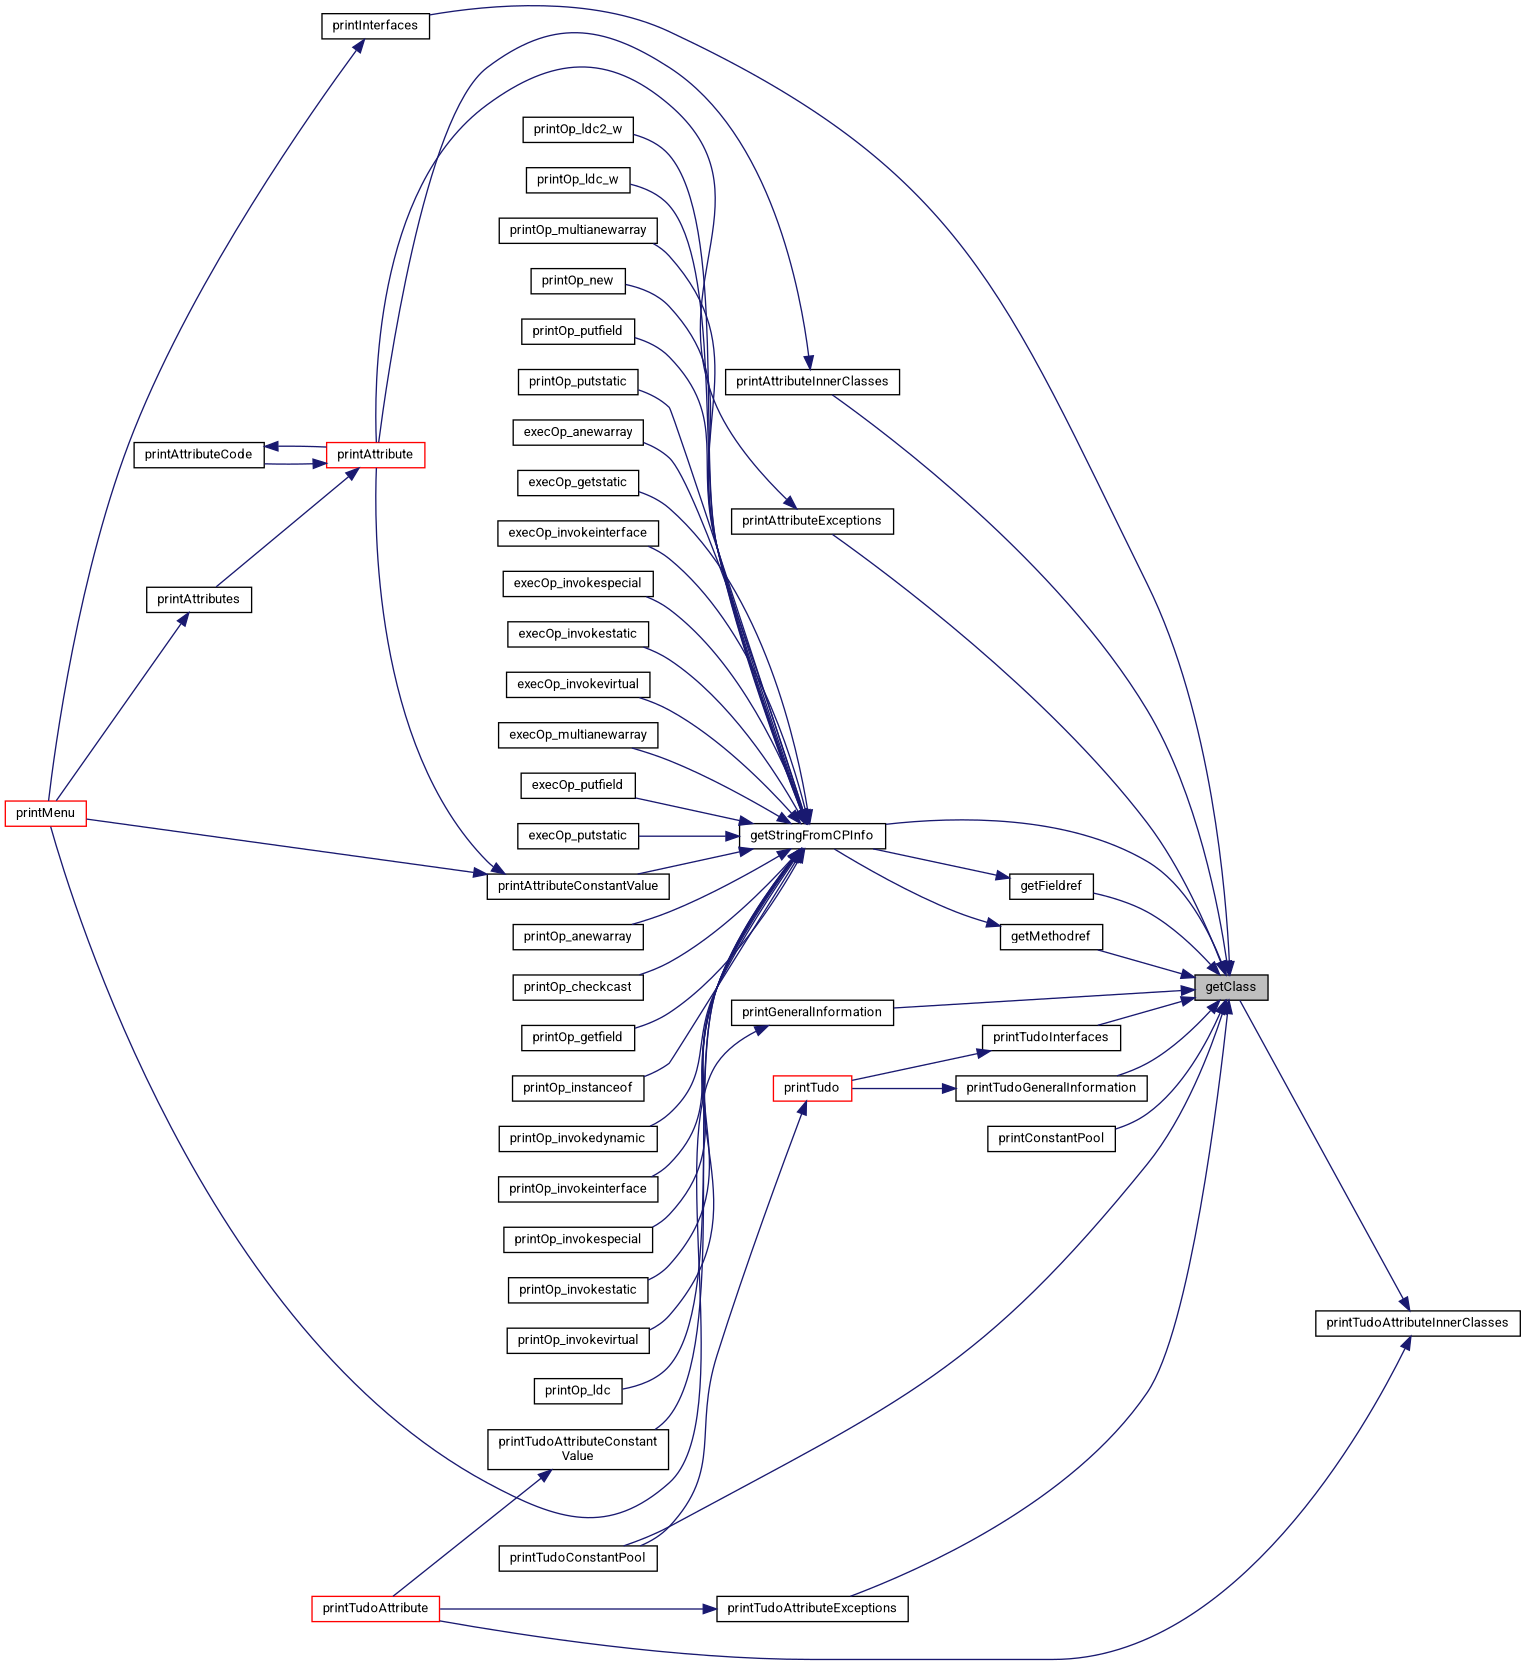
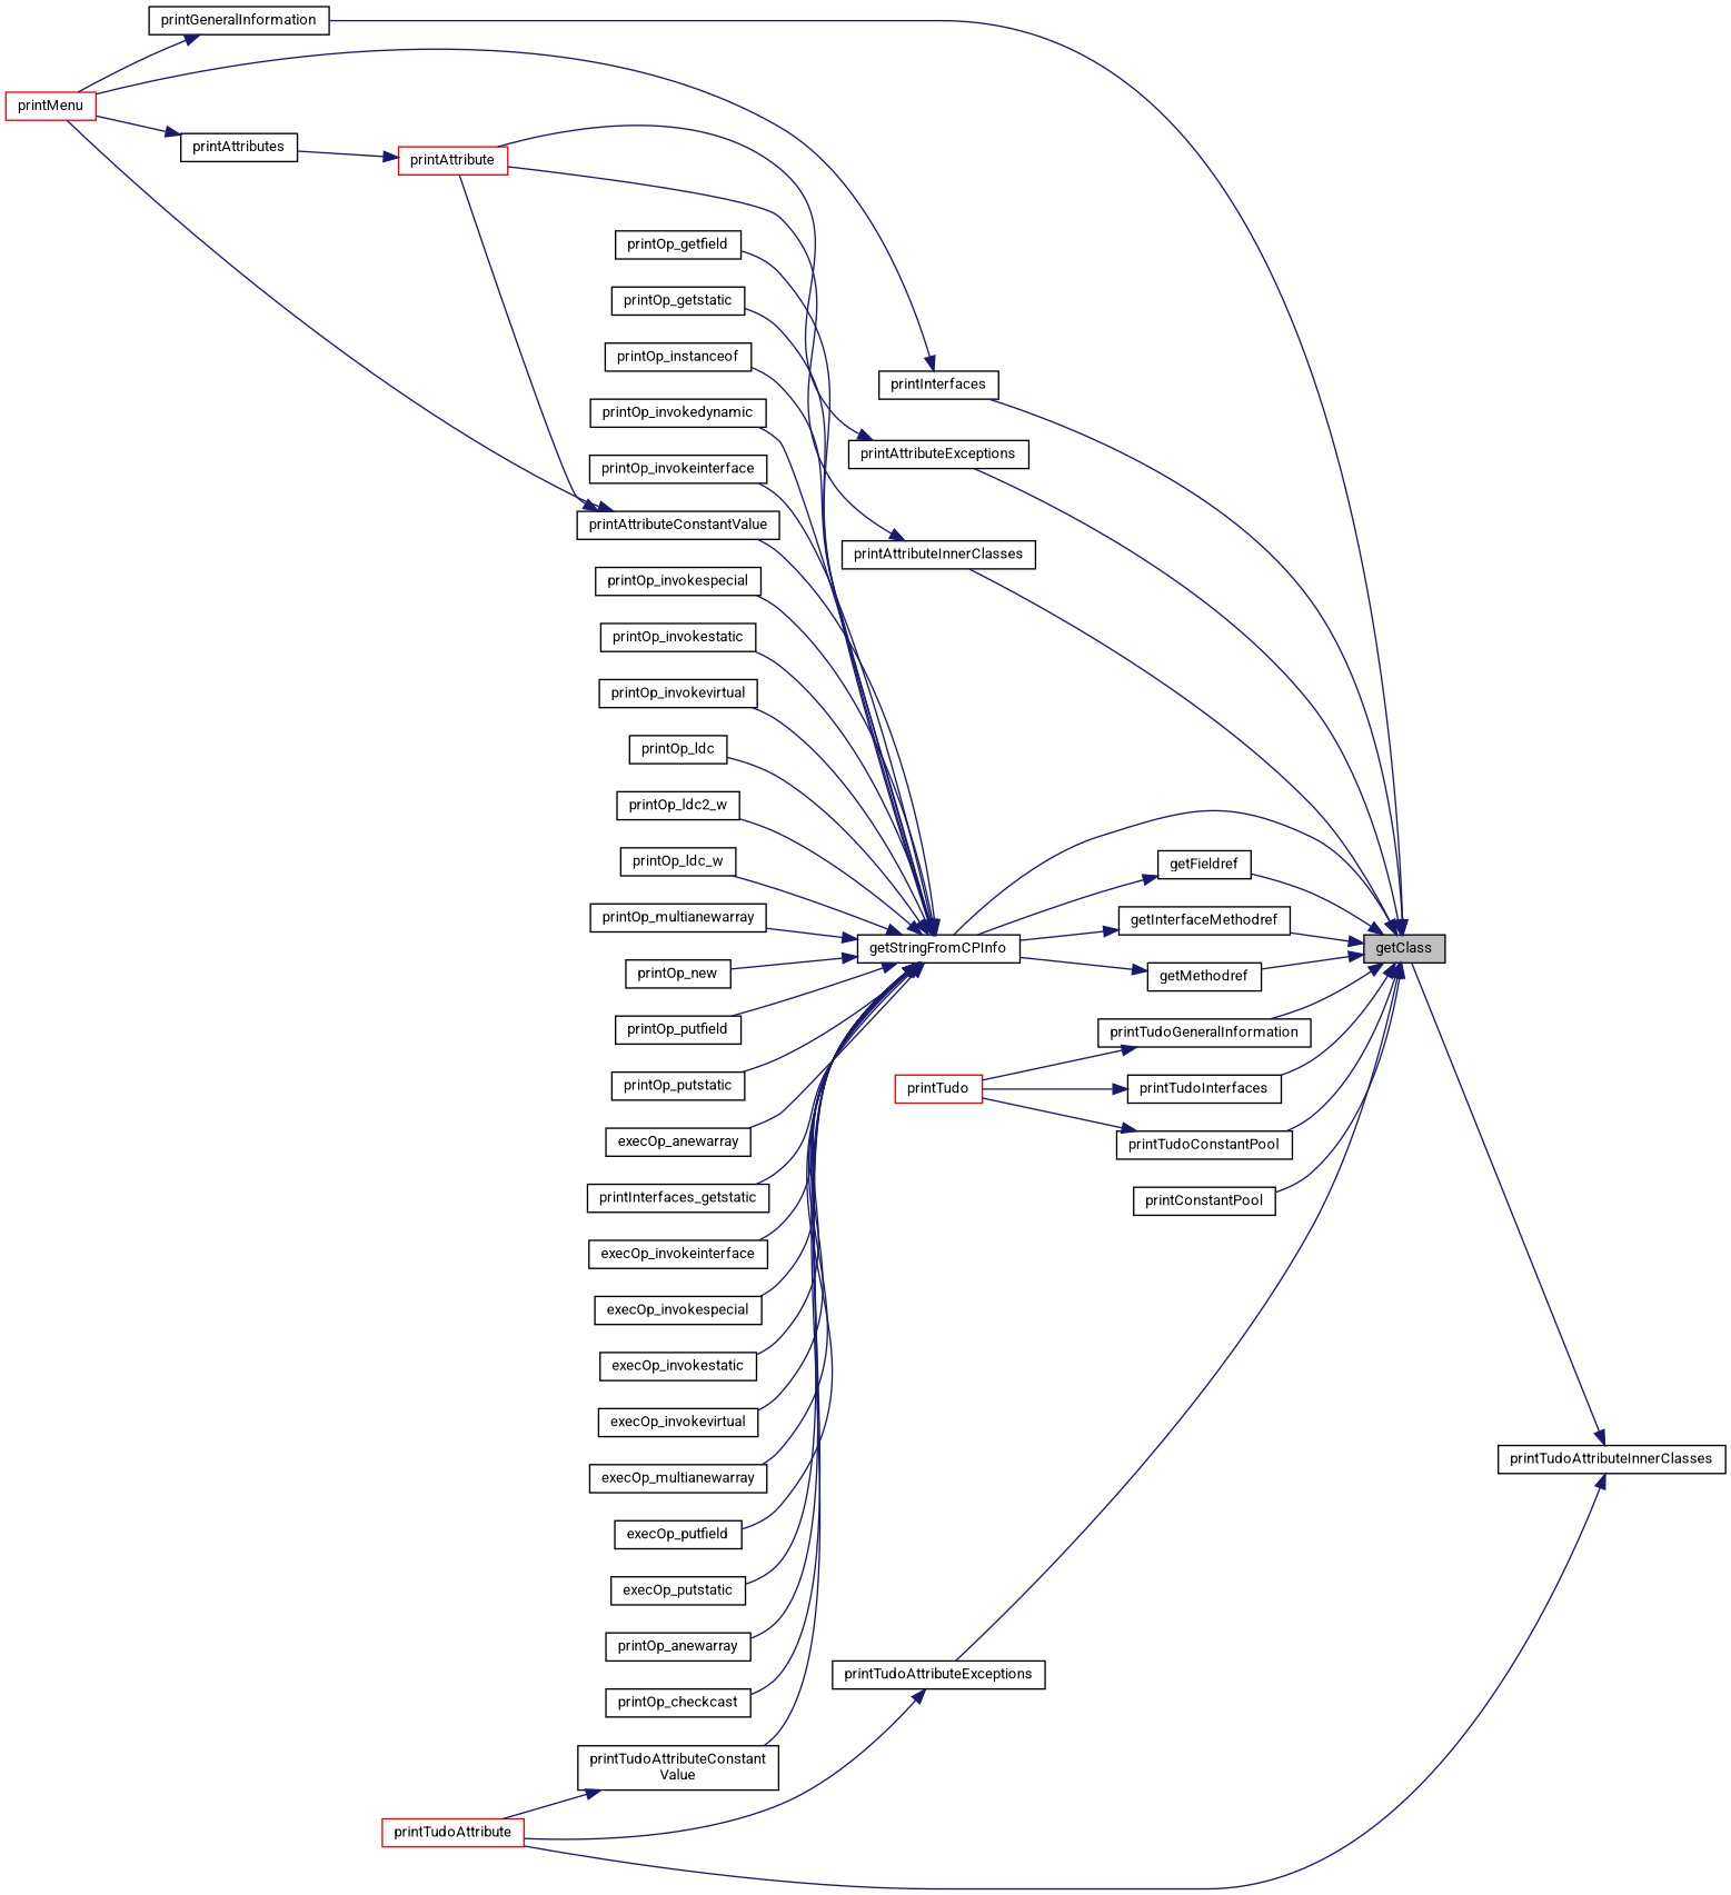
  digraph {
    fontname=Roboto
    rankdir=RL
    node [color=black fillcolor=white fontname=Roboto fontsize=10 shape=record style=filled]
    edge [color=midnightblue dir=back fontname=Roboto fontsize=10 labelfontname=Helvetica labelfontsize=10 style=solid]
    n1 [fillcolor=grey75 fontcolor=black height=0.2 label=getClass width=0.4]
    n2 [height=0.2 label=getFieldref width=0.4]
    n3 [height=0.2 label=getStringFromCPInfo width=0.4]
+   n4 [height=0.2 label=getInterfaceMethodref width=0.4]
    n5 [height=0.2 label=getMethodref width=0.4]
    n6 [height=0.2 label=printAttributeExceptions width=0.4]
    n7 [height=0.2 label=printAttributeInnerClasses width=0.4]
    n8 [height=0.2 label=printConstantPool width=0.4]
    n9 [height=0.2 label=printGeneralInformation width=0.4]
    n10 [height=0.2 label=printInterfaces width=0.4]
    n11 [height=0.2 label=printTudoAttributeExceptions width=0.4]
    n12 [height=0.2 label=printTudoConstantPool width=0.4]
    n13 [height=0.2 label=printTudoGeneralInformation width=0.4]
    n14 [height=0.2 label=printTudoInterfaces width=0.4]
    n15 [height=0.2 label=execOp_anewarray width=0.4]
-   n16 [height=0.2 label=execOp_getstatic width=0.4]
+   n16 [height=0.2 label=printInterfaces_getstatic width=0.4]
    n17 [height=0.2 label=execOp_invokeinterface width=0.4]
    n18 [height=0.2 label=execOp_invokespecial width=0.4]
    n19 [height=0.2 label=execOp_invokestatic width=0.4]
    n20 [height=0.2 label=execOp_invokevirtual width=0.4]
    n21 [height=0.2 label=execOp_multianewarray width=0.4]
    n22 [height=0.2 label=execOp_putfield width=0.4]
    n23 [height=0.2 label=execOp_putstatic width=0.4]
    n24 [height=0.2 label=printAttributeConstantValue width=0.4]
    n25 [height=0.2 label=printOp_anewarray width=0.4]
    n26 [height=0.2 label=printOp_checkcast width=0.4]
    n27 [height=0.2 label=printOp_getfield width=0.4]
+   n28 [height=0.2 label=printOp_getstatic width=0.4]
    n29 [height=0.2 label=printOp_instanceof width=0.4]
    n30 [height=0.2 label=printOp_invokedynamic width=0.4]
    n31 [height=0.2 label=printOp_invokeinterface width=0.4]
    n32 [height=0.2 label=printOp_invokespecial width=0.4]
    n33 [height=0.2 label=printOp_invokestatic width=0.4]
    n34 [height=0.2 label=printOp_invokevirtual width=0.4]
    n35 [height=0.2 label=printOp_ldc width=0.4]
    n36 [height=0.2 label=printOp_ldc2_w width=0.4]
    n37 [height=0.2 label=printOp_ldc_w width=0.4]
    n38 [height=0.2 label=printOp_multianewarray width=0.4]
    n39 [height=0.2 label=printOp_new width=0.4]
    n40 [height=0.2 label=printOp_putfield width=0.4]
    n41 [height=0.2 label=printOp_putstatic width=0.4]
    n42 [height=0.2 label="printTudoAttributeConstant\lValue" width=0.4]
    n43 [color=red height=0.2 label=printAttribute width=0.4]
    n44 [color=red height=0.2 label=printMenu width=0.4]
    n45 [color=red height=0.2 label=printTudoAttribute width=0.4]
    n46 [height=0.2 label=printTudoAttributeInnerClasses width=0.4]
    n47 [color=red height=0.2 label=printTudo width=0.4]
-   n48 [height=0.2 label=printAttributeCode width=0.4]
    n49 [height=0.2 label=printAttributes width=0.4]
    n1 -> n2
    n1 -> n3
+   n1 -> n4
    n1 -> n5
    n1 -> n6
    n1 -> n7
    n1 -> n8
    n1 -> n9
    n1 -> n10
    n1 -> n11
    n1 -> n12
    n1 -> n13
    n1 -> n14
    n2 -> n3
    n3 -> n15
    n3 -> n16
    n3 -> n17
    n3 -> n18
    n3 -> n19
    n3 -> n20
    n3 -> n21
    n3 -> n22
    n3 -> n23
    n3 -> n24
    n3 -> n25
    n3 -> n26
    n3 -> n27
+   n3 -> n28
    n3 -> n29
    n3 -> n30
    n3 -> n31
    n3 -> n32
    n3 -> n33
    n3 -> n34
    n3 -> n35
    n3 -> n36
    n3 -> n37
    n3 -> n38
    n3 -> n39
    n3 -> n40
    n3 -> n41
    n3 -> n42
+   n4 -> n3
    n5 -> n3
    n6 -> n43
    n7 -> n43
    n9 -> n44
    n10 -> n44
    n11 -> n45
-   n47 -> n12
+   n12 -> n47
    n13 -> n47
    n14 -> n47
    n24 -> n43
    n24 -> n44
    n42 -> n45
-   n43 -> n48
    n43 -> n49
    n46 -> n1
    n46 -> n45
-   n48 -> n43
    n49 -> n44
  }
